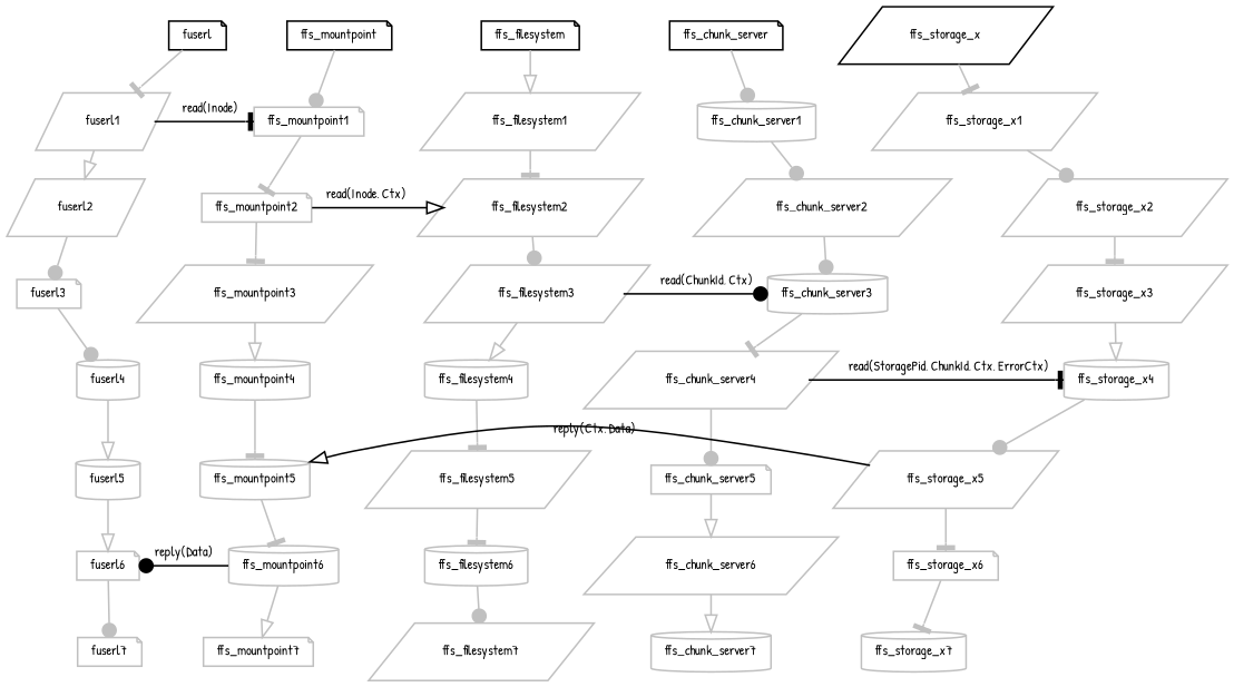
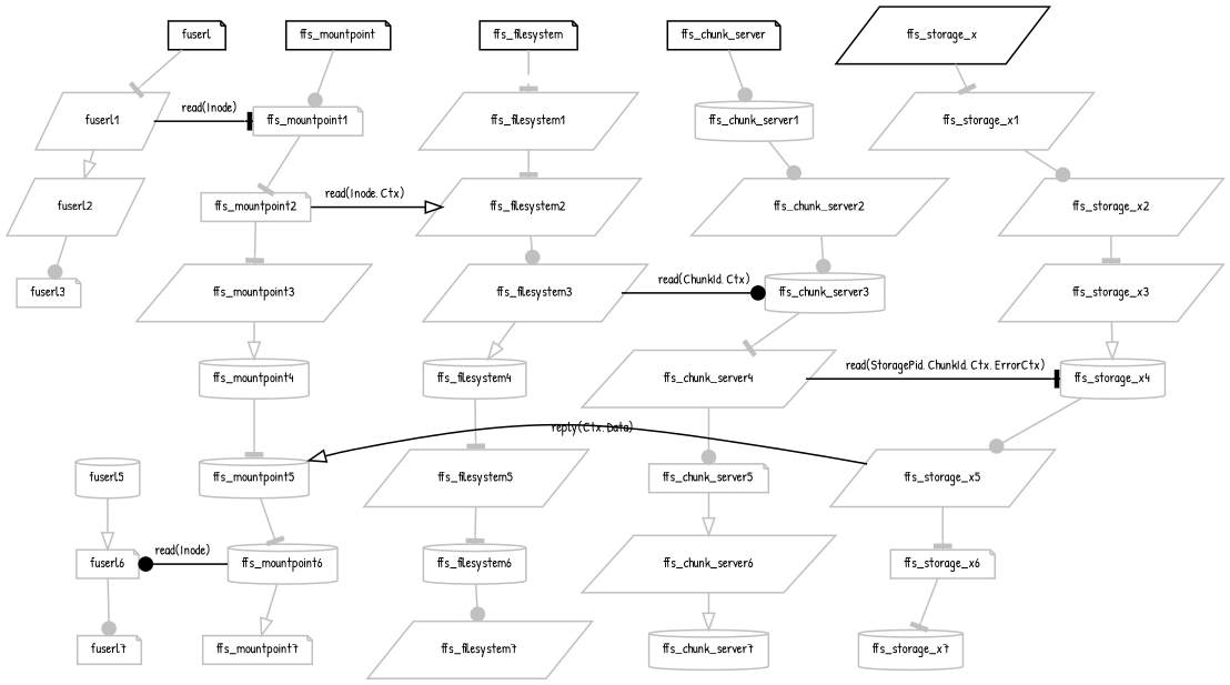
  digraph {
    ranksep=.1
    fontname="Patrick Hand"
    node [color=grey fontsize=8 shape=parallelogram style=point fontname="Patrick Hand"]
    edge [arrowhead=none color=grey style=filled fontname="Patrick Hand"]
    n1 [color=black height=.1 label=fuserl shape=note width=.1]
    n2 [color=black height=.1 label=ffs_mountpoint shape=note width=.1]
    n3 [color=black height=.1 label=ffs_filesystem shape=note width=.1]
    n4 [color=black height=.1 label=ffs_chunk_server shape=note width=.1]
    n5 [color=black height=.1 label=ffs_storage_x width=.1]
    fuserl1 [height=.1 width=.1]
    ffs_mountpoint1 [height=.1 width=.1 shape=note]
    ffs_filesystem1 [height=.1 width=.1]
    ffs_chunk_server1 [height=.1 width=.1 shape=cylinder]
    ffs_storage_x1 [height=.1 width=.1]
    fuserl2 [height=.1 width=.1]
    ffs_mountpoint2 [height=.1 width=.1 shape=note]
    ffs_filesystem2 [height=.1 width=.1]
    ffs_chunk_server2 [height=.1 width=.1]
    ffs_storage_x2 [height=.1 width=.1]
    fuserl3 [height=.1 width=.1 shape=note]
    ffs_mountpoint3 [height=.1 width=.1]
    ffs_filesystem3 [height=.1 width=.1]
    ffs_chunk_server3 [height=.1 width=.1 shape=cylinder]
    ffs_storage_x3 [height=.1 width=.1]
-   fuserl4 [height=.1 width=.1 shape=cylinder]
    ffs_mountpoint4 [height=.1 width=.1 shape=cylinder]
    ffs_filesystem4 [height=.1 width=.1 shape=cylinder]
    ffs_chunk_server4 [height=.1 width=.1]
    ffs_storage_x4 [height=.1 width=.1 shape=cylinder]
    fuserl5 [height=.1 width=.1 shape=cylinder]
    ffs_mountpoint5 [height=.1 width=.1 shape=cylinder]
    ffs_filesystem5 [height=.1 width=.1]
    ffs_chunk_server5 [height=.1 width=.1 shape=note]
    ffs_storage_x5 [height=.1 width=.1]
    fuserl6 [height=.1 width=.1 shape=note]
    ffs_mountpoint6 [height=.1 width=.1 shape=cylinder]
    ffs_filesystem6 [height=.1 width=.1 shape=cylinder]
    ffs_chunk_server6 [height=.1 width=.1]
    ffs_storage_x6 [height=.1 width=.1 shape=note]
    fuserl7 [height=.1 width=.1 shape=note]
    ffs_mountpoint7 [height=.1 width=.1 shape=note]
    ffs_filesystem7 [height=.1 width=.1]
    ffs_chunk_server7 [height=.1 width=.1 shape=cylinder]
    ffs_storage_x7 [height=.1 width=.1 shape=cylinder]
    subgraph sub_1 {
      rank=same
      n1
      n2
      n3
      n4
      n5
    }
    subgraph sub_2 {
      rank=same
      fuserl1
      ffs_mountpoint1
      ffs_filesystem1
      ffs_chunk_server1
      ffs_storage_x1
    }
    subgraph sub_3 {
      rank=same
      fuserl2
      ffs_mountpoint2
      ffs_filesystem2
      ffs_chunk_server2
      ffs_storage_x2
    }
    subgraph sub_4 {
      rank=same
      fuserl3
      ffs_mountpoint3
      ffs_filesystem3
      ffs_chunk_server3
      ffs_storage_x3
    }
    subgraph sub_5 {
      rank=same
-     fuserl4
      ffs_mountpoint4
      ffs_filesystem4
      ffs_chunk_server4
      ffs_storage_x4
    }
    subgraph sub_6 {
      rank=same
      fuserl5
      ffs_mountpoint5
      ffs_filesystem5
      ffs_chunk_server5
      ffs_storage_x5
    }
    subgraph sub_7 {
      rank=same
      fuserl6
      ffs_mountpoint6
      ffs_filesystem6
      ffs_chunk_server6
      ffs_storage_x6
    }
    subgraph sub_8 {
      rank=same
      fuserl7
      ffs_mountpoint7
      ffs_filesystem7
      ffs_chunk_server7
      ffs_storage_x7
    }
    n1 -> n2 [style=invis]
    n1 -> n2 [style=invis]
    n1 -> fuserl1 [arrowhead=tee]
    n2 -> n3 [style=invis]
    n2 -> n3 [style=invis]
    n2 -> ffs_mountpoint1 [arrowhead=dot]
    n3 -> n4 [style=invis]
    n3 -> n4 [style=invis]
-   n3 -> ffs_filesystem1 [arrowhead=onormal]
+   n3 -> ffs_filesystem1 [arrowhead=tee]
    n4 -> n5 [style=invis]
    n4 -> n5 [style=invis]
    n4 -> ffs_chunk_server1 [arrowhead=dot]
    n5 -> ffs_storage_x1 [arrowhead=tee]
    fuserl1 -> ffs_mountpoint1 [style=invis]
    fuserl1 -> ffs_mountpoint1 [arrowhead=tee arrowtail=none color=black fontsize=8 label="read(Inode)" weight=0]
    fuserl1 -> fuserl2 [arrowhead=onormal]
    ffs_mountpoint1 -> ffs_filesystem1 [style=invis]
    ffs_mountpoint1 -> ffs_mountpoint2 [arrowhead=tee]
    ffs_filesystem1 -> ffs_chunk_server1 [style=invis]
    ffs_filesystem1 -> ffs_filesystem2 [arrowhead=tee]
    ffs_chunk_server1 -> ffs_storage_x1 [style=invis]
    ffs_chunk_server1 -> ffs_chunk_server2 [arrowhead=dot]
    ffs_storage_x1 -> ffs_storage_x2 [arrowhead=dot]
    fuserl2 -> ffs_mountpoint2 [style=invis]
    fuserl2 -> fuserl3 [arrowhead=dot]
    ffs_mountpoint2 -> ffs_filesystem2 [style=invis]
    ffs_mountpoint2 -> ffs_filesystem2 [arrowhead=onormal arrowtail=none color=black fontsize=8 label="read(Inode, Ctx)" weight=0]
    ffs_mountpoint2 -> ffs_mountpoint3 [arrowhead=tee]
    ffs_filesystem2 -> ffs_chunk_server2 [style=invis]
    ffs_filesystem2 -> ffs_filesystem3 [arrowhead=dot]
    ffs_chunk_server2 -> ffs_storage_x2 [style=invis]
    ffs_chunk_server2 -> ffs_chunk_server3 [arrowhead=dot]
    ffs_storage_x2 -> ffs_storage_x3 [arrowhead=tee]
    fuserl3 -> ffs_mountpoint3 [style=invis]
-   fuserl3 -> fuserl4 [arrowhead=dot]
    ffs_mountpoint3 -> ffs_filesystem3 [style=invis]
    ffs_mountpoint3 -> ffs_mountpoint4 [arrowhead=onormal]
    ffs_filesystem3 -> ffs_chunk_server3 [style=invis]
    ffs_filesystem3 -> ffs_chunk_server3 [arrowhead=dot arrowtail=none color=black fontsize=8 label="read(ChunkId, Ctx)" weight=0]
    ffs_filesystem3 -> ffs_filesystem4 [arrowhead=onormal]
    ffs_chunk_server3 -> ffs_storage_x3 [style=invis]
    ffs_chunk_server3 -> ffs_chunk_server4 [arrowhead=tee]
    ffs_storage_x3 -> ffs_storage_x4 [arrowhead=onormal]
-   fuserl4 -> ffs_mountpoint4 [style=invis]
-   fuserl4 -> fuserl5 [arrowhead=onormal]
    ffs_mountpoint4 -> ffs_filesystem4 [style=invis]
    ffs_mountpoint4 -> ffs_mountpoint5 [arrowhead=tee]
    ffs_filesystem4 -> ffs_chunk_server4 [style=invis]
    ffs_filesystem4 -> ffs_filesystem5 [arrowhead=tee]
    ffs_chunk_server4 -> ffs_storage_x4 [style=invis]
    ffs_chunk_server4 -> ffs_storage_x4 [arrowhead=tee arrowtail=none color=black fontsize=8 label="read(StoragePid, ChunkId, Ctx, ErrorCtx)" weight=0]
    ffs_chunk_server4 -> ffs_chunk_server5 [arrowhead=dot]
    ffs_storage_x4 -> ffs_storage_x5 [arrowhead=dot]
    fuserl5 -> ffs_mountpoint5 [style=invis]
    fuserl5 -> fuserl6 [arrowhead=onormal]
    ffs_mountpoint5 -> ffs_filesystem5 [style=invis]
    ffs_mountpoint5 -> ffs_mountpoint6 [arrowhead=tee]
    ffs_filesystem5 -> ffs_chunk_server5 [style=invis]
    ffs_filesystem5 -> ffs_filesystem6 [arrowhead=tee]
    ffs_chunk_server5 -> ffs_storage_x5 [style=invis]
    ffs_chunk_server5 -> ffs_chunk_server6 [arrowhead=onormal]
    ffs_storage_x5 -> ffs_mountpoint5 [arrowhead=onormal arrowtail=none color=black fontsize=8 label="reply(Ctx, Data)" weight=0]
    ffs_storage_x5 -> ffs_storage_x6 [arrowhead=tee]
    fuserl6 -> ffs_mountpoint6 [style=invis]
    fuserl6 -> fuserl7 [arrowhead=dot]
-   ffs_mountpoint6 -> fuserl6 [arrowhead=dot arrowtail=none color=black fontsize=8 label="reply(Data)" weight=0]
+   ffs_mountpoint6 -> fuserl6 [arrowhead=dot arrowtail=none color=black fontsize=8 label="read(Inode)" weight=0]
    ffs_mountpoint6 -> ffs_filesystem6 [style=invis]
    ffs_mountpoint6 -> ffs_mountpoint7 [arrowhead=onormal]
    ffs_filesystem6 -> ffs_chunk_server6 [style=invis]
    ffs_filesystem6 -> ffs_filesystem7 [arrowhead=dot]
    ffs_chunk_server6 -> ffs_storage_x6 [style=invis]
    ffs_chunk_server6 -> ffs_chunk_server7 [arrowhead=onormal]
    ffs_storage_x6 -> ffs_storage_x7 [arrowhead=tee]
    fuserl7 -> ffs_mountpoint7 [style=invis]
    ffs_mountpoint7 -> ffs_filesystem7 [style=invis]
    ffs_filesystem7 -> ffs_chunk_server7 [style=invis]
    ffs_chunk_server7 -> ffs_storage_x7 [style=invis]
  }
